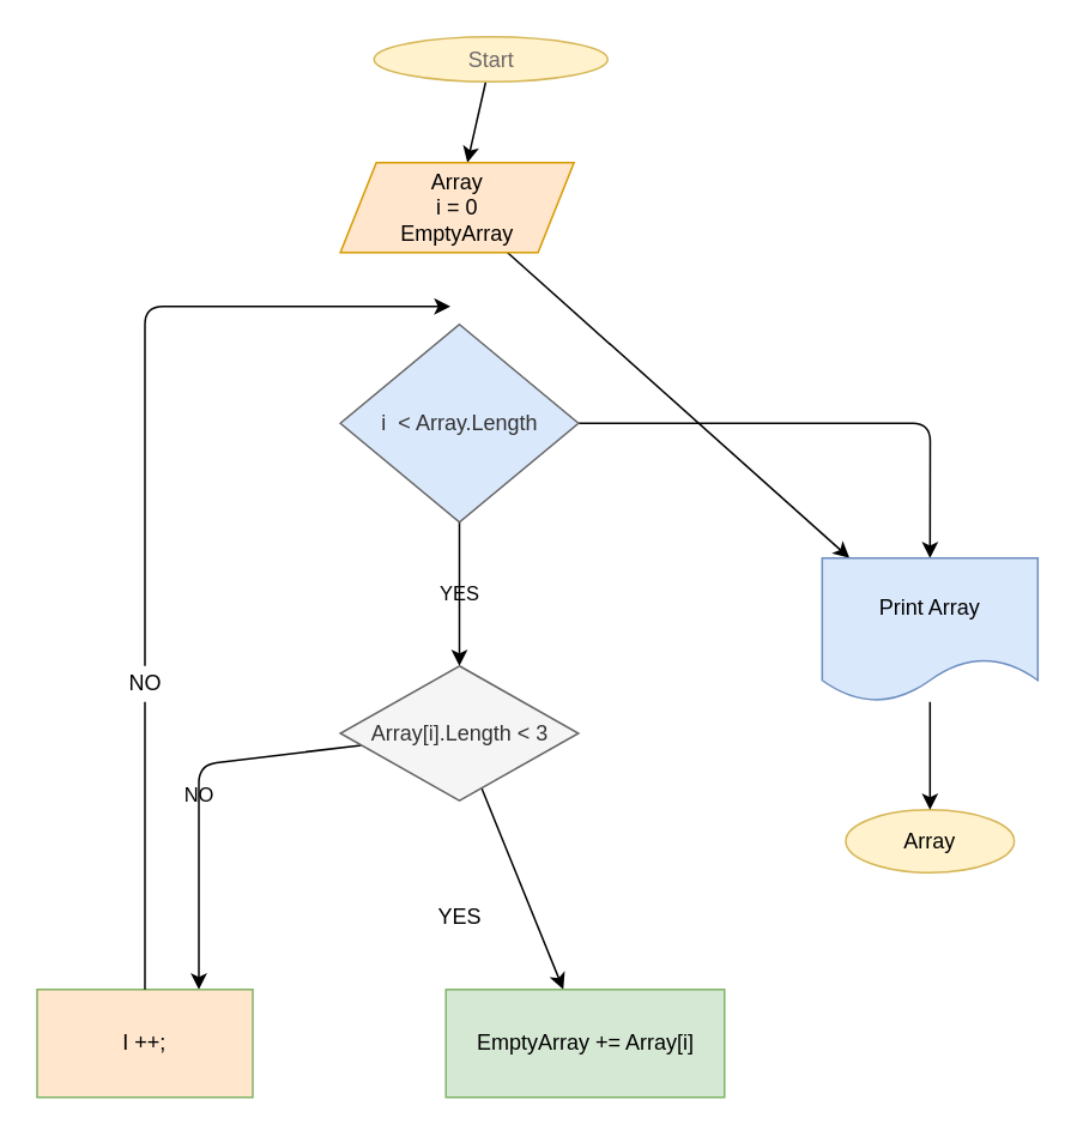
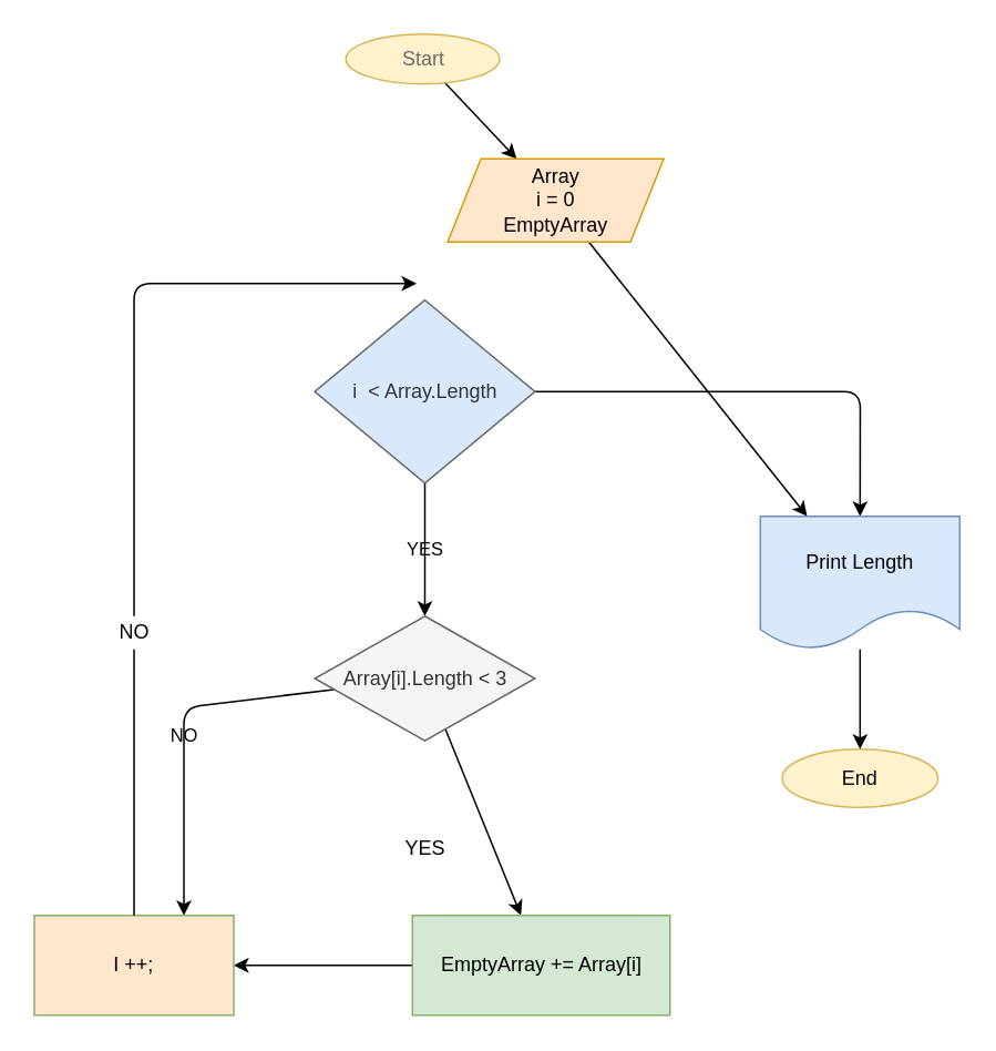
  <mxCell id="0" />
  <mxCell id="1" parent="0" />
  <mxCell id="2" value="" style="edgeStyle=none;html=1;strokeColor=#000000;" edge="1" parent="1" source="3" target="5"><mxGeometry relative="1" as="geometry" /></mxCell>
- <mxCell id="3" value="&lt;font color=&quot;#6e696b&quot;&gt;Start&lt;/font&gt;" style="ellipse;whiteSpace=wrap;html=1;fillColor=#fff2cc;strokeColor=#d6b656;" vertex="1" parent="1"><mxGeometry x="207.5" y="20" width="130" height="25" as="geometry" /></mxCell>
+ <mxCell id="3" value="&lt;font color=&quot;#6e696b&quot;&gt;Start&lt;/font&gt;" style="ellipse;whiteSpace=wrap;html=1;fillColor=#fff2cc;strokeColor=#d6b656;" vertex="1" parent="1"><mxGeometry x="207.5" y="20" width="92.5" height="30" as="geometry" /></mxCell>
  <mxCell id="4" value="" style="edgeStyle=none;html=1;fontColor=#000000;strokeColor=#000000;" edge="1" parent="1" source="5" target="21"><mxGeometry relative="1" as="geometry" /></mxCell>
- <mxCell id="5" value="&lt;font color=&quot;#000000&quot;&gt;Array&lt;br&gt;i = 0&lt;br&gt;EmptyArray&lt;br&gt;&lt;/font&gt;" style="shape=parallelogram;perimeter=parallelogramPerimeter;whiteSpace=wrap;html=1;fixedSize=1;fillColor=#ffe6cc;strokeColor=#d79b00;" vertex="1" parent="1"><mxGeometry x="188.75" y="90" width="130" height="50" as="geometry" /></mxCell>
+ <mxCell id="5" value="&lt;font color=&quot;#000000&quot;&gt;Array&lt;br&gt;i = 0&lt;br&gt;EmptyArray&lt;br&gt;&lt;/font&gt;" style="shape=parallelogram;perimeter=parallelogramPerimeter;whiteSpace=wrap;html=1;fixedSize=1;fillColor=#ffe6cc;strokeColor=#d79b00;" vertex="1" parent="1"><mxGeometry x="268.75" y="95" width="130" height="50" as="geometry" /></mxCell>
  <mxCell id="6" value="YES" style="edgeStyle=none;html=1;labelBackgroundColor=none;fontColor=#000000;strokeColor=#000000;" edge="1" parent="1" source="8" target="12"><mxGeometry relative="1" as="geometry" /></mxCell>
  <mxCell id="7" style="edgeStyle=none;html=1;labelBackgroundColor=none;fontColor=#000000;strokeColor=#000000;entryX=0.5;entryY=0;entryDx=0;entryDy=0;" edge="1" parent="1" source="8" target="21"><mxGeometry relative="1" as="geometry"><mxPoint x="540" y="235" as="targetPoint" /><Array as="points"><mxPoint x="517" y="235" /></Array></mxGeometry></mxCell>
  <mxCell id="8" value="i&amp;nbsp; &amp;lt; Array.Length" style="rhombus;whiteSpace=wrap;html=1;fillColor=#dae8fc;strokeColor=#666666;fontColor=#333333;" vertex="1" parent="1"><mxGeometry x="188.75" y="180" width="132.5" height="110" as="geometry" /></mxCell>
- <mxCell id="9" value="&lt;font color=&quot;#000000&quot;&gt;Array&lt;/font&gt;" style="ellipse;whiteSpace=wrap;html=1;fillColor=#fff2cc;strokeColor=#d6b656;" vertex="1" parent="1"><mxGeometry x="470.01" y="450" width="93.75" height="35" as="geometry" /></mxCell>
+ <mxCell id="9" value="&lt;font color=&quot;#000000&quot;&gt;End&lt;/font&gt;" style="ellipse;whiteSpace=wrap;html=1;fillColor=#fff2cc;strokeColor=#d6b656;" vertex="1" parent="1"><mxGeometry x="470.01" y="450" width="93.75" height="35" as="geometry" /></mxCell>
  <mxCell id="10" value="" style="edgeStyle=none;html=1;labelBackgroundColor=none;fontColor=#000000;strokeColor=#000000;" edge="1" parent="1" source="12" target="14"><mxGeometry relative="1" as="geometry" /></mxCell>
  <mxCell id="11" value="NO" style="edgeStyle=none;html=1;entryX=0.75;entryY=0;entryDx=0;entryDy=0;labelBackgroundColor=none;fontColor=#000000;strokeColor=#000000;" edge="1" parent="1" source="12" target="17"><mxGeometry relative="1" as="geometry"><Array as="points"><mxPoint x="110" y="425" /></Array></mxGeometry></mxCell>
  <mxCell id="12" value="Array[i].Length &amp;lt; 3" style="rhombus;whiteSpace=wrap;html=1;fillColor=#f5f5f5;strokeColor=#666666;fontColor=#333333;" vertex="1" parent="1"><mxGeometry x="188.75" y="370" width="132.5" height="75" as="geometry" /></mxCell>
+ <mxCell id="13" value="" style="edgeStyle=none;html=1;labelBackgroundColor=none;fontColor=#000000;strokeColor=#000000;" edge="1" parent="1" source="14" target="17"><mxGeometry relative="1" as="geometry" /></mxCell>
  <mxCell id="14" value="&lt;font color=&quot;#000000&quot;&gt;EmptyArray += Array[i]&lt;/font&gt;" style="whiteSpace=wrap;html=1;fillColor=#d5e8d4;strokeColor=#82b366;" vertex="1" parent="1"><mxGeometry x="247.5" y="550" width="155" height="60" as="geometry" /></mxCell>
  <mxCell id="15" value="YES" style="text;html=1;align=center;verticalAlign=middle;resizable=0;points=[];autosize=1;strokeColor=none;fillColor=none;fontColor=#000000;" vertex="1" parent="1"><mxGeometry x="235" y="500" width="40" height="20" as="geometry" /></mxCell>
  <mxCell id="16" style="edgeStyle=none;html=1;labelBackgroundColor=none;fontColor=#000000;strokeColor=#000000;startArrow=none;" edge="1" parent="1" source="18"><mxGeometry relative="1" as="geometry"><mxPoint x="250" y="170" as="targetPoint" /><Array as="points"><mxPoint x="80" y="350" /><mxPoint x="80" y="170" /></Array></mxGeometry></mxCell>
  <mxCell id="17" value="&lt;font color=&quot;#000000&quot;&gt;I ++;&lt;/font&gt;" style="whiteSpace=wrap;html=1;fillColor=#ffe6cc;strokeColor=#82b366;" vertex="1" parent="1"><mxGeometry x="20" y="550" width="120" height="60" as="geometry" /></mxCell>
  <mxCell id="18" value="NO" style="text;html=1;align=center;verticalAlign=middle;resizable=0;points=[];autosize=1;strokeColor=none;fillColor=none;fontColor=#000000;" vertex="1" parent="1"><mxGeometry x="65" y="370" width="30" height="20" as="geometry" /></mxCell>
  <mxCell id="19" value="" style="edgeStyle=none;html=1;labelBackgroundColor=none;fontColor=#000000;strokeColor=#000000;endArrow=none;" edge="1" parent="1" source="17" target="18"><mxGeometry relative="1" as="geometry"><mxPoint x="250" y="350" as="targetPoint" /><mxPoint x="80" y="550" as="sourcePoint" /><Array as="points" /></mxGeometry></mxCell>
  <mxCell id="20" style="edgeStyle=none;html=1;labelBackgroundColor=none;fontColor=#000000;strokeColor=#000000;" edge="1" parent="1" source="21" target="9"><mxGeometry relative="1" as="geometry" /></mxCell>
- <mxCell id="21" value="&lt;font color=&quot;#000000&quot;&gt;Print Array&lt;/font&gt;" style="shape=document;whiteSpace=wrap;html=1;boundedLbl=1;fillColor=#dae8fc;strokeColor=#6c8ebf;" vertex="1" parent="1"><mxGeometry x="456.88" y="310" width="120" height="80" as="geometry" /></mxCell>
+ <mxCell id="21" value="&lt;font color=&quot;#000000&quot;&gt;Print Length&lt;/font&gt;" style="shape=document;whiteSpace=wrap;html=1;boundedLbl=1;fillColor=#dae8fc;strokeColor=#6c8ebf;" vertex="1" parent="1"><mxGeometry x="456.88" y="310" width="120" height="80" as="geometry" /></mxCell>
